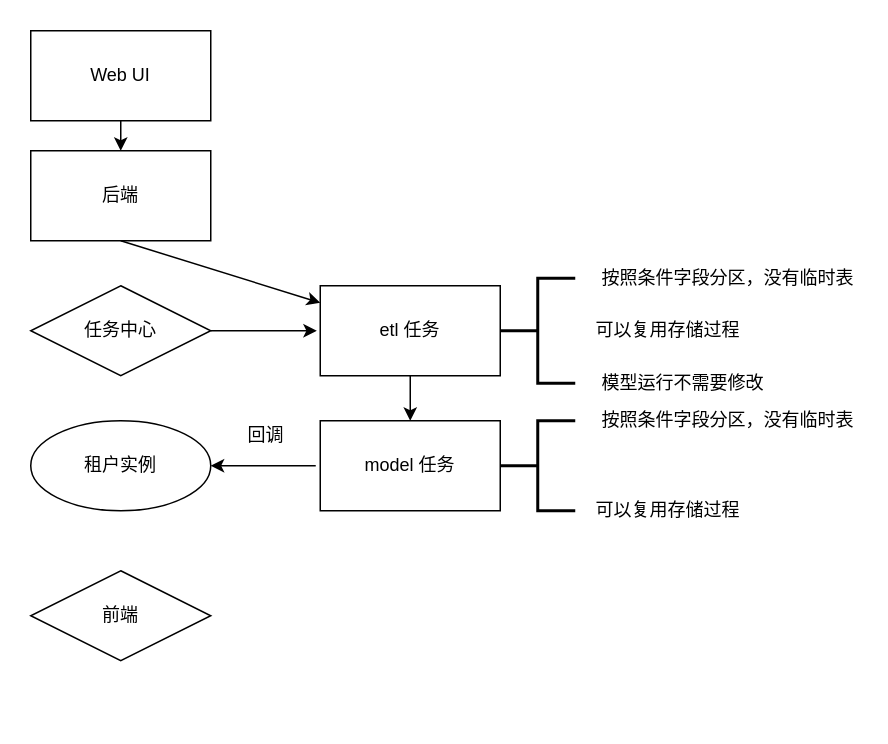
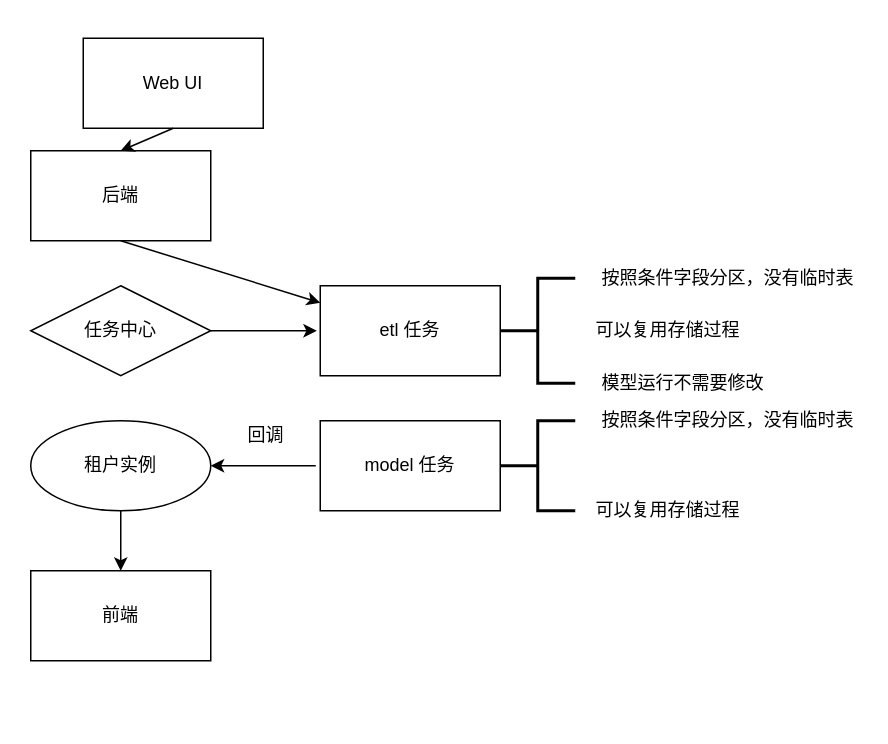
  <mxCell id="0" />
  <mxCell id="1" parent="0" />
- <mxCell id="2" value="Web UI" style="rounded=0;whiteSpace=wrap;html=1;" parent="1" vertex="1"><mxGeometry x="20" y="20" width="120" height="60" as="geometry" /></mxCell>
+ <mxCell id="2" value="Web UI" style="rounded=0;whiteSpace=wrap;html=1;" parent="1" vertex="1"><mxGeometry x="55" y="25" width="120" height="60" as="geometry" /></mxCell>
  <mxCell id="3" value="后端" style="rounded=0;whiteSpace=wrap;html=1;" parent="1" vertex="1"><mxGeometry x="20" y="100" width="120" height="60" as="geometry" /></mxCell>
  <mxCell id="4" value="任务中心" style="rhombus;whiteSpace=wrap;html=1;" parent="1" vertex="1"><mxGeometry x="20" y="190" width="120" height="60" as="geometry" /></mxCell>
  <mxCell id="5" value="etl 任务" style="rounded=0;whiteSpace=wrap;html=1;" parent="1" vertex="1"><mxGeometry x="213" y="190" width="120" height="60" as="geometry" /></mxCell>
  <mxCell id="6" value="model 任务" style="rounded=0;whiteSpace=wrap;html=1;" parent="1" vertex="1"><mxGeometry x="213" y="280" width="120" height="60" as="geometry" /></mxCell>
  <mxCell id="7" value="租户实例" style="ellipse;whiteSpace=wrap;html=1;" parent="1" vertex="1"><mxGeometry x="20" y="280" width="120" height="60" as="geometry" /></mxCell>
- <mxCell id="8" value="前端" style="rhombus;whiteSpace=wrap;html=1;" parent="1" vertex="1"><mxGeometry x="20" y="380" width="120" height="60" as="geometry" /></mxCell>
+ <mxCell id="8" value="前端" style="rounded=0;whiteSpace=wrap;html=1;" parent="1" vertex="1"><mxGeometry x="20" y="380" width="120" height="60" as="geometry" /></mxCell>
  <mxCell id="9" value="" style="strokeWidth=2;html=1;shape=mxgraph.flowchart.annotation_2;align=left;labelPosition=right;pointerEvents=1;" parent="1" vertex="1"><mxGeometry x="333" y="185" width="50" height="70" as="geometry" /></mxCell>
  <mxCell id="10" value="按照条件字段分区，没有临时表" style="text;html=1;strokeColor=none;fillColor=none;align=center;verticalAlign=middle;whiteSpace=wrap;rounded=0;" parent="1" vertex="1"><mxGeometry x="400" y="175" width="170" height="20" as="geometry" /></mxCell>
  <mxCell id="11" value="可以复用存储过程" style="text;html=1;strokeColor=none;fillColor=none;align=center;verticalAlign=middle;whiteSpace=wrap;rounded=0;" parent="1" vertex="1"><mxGeometry x="370" y="210" width="150" height="20" as="geometry" /></mxCell>
  <mxCell id="12" value="模型运行不需要修改" style="text;html=1;strokeColor=none;fillColor=none;align=center;verticalAlign=middle;whiteSpace=wrap;rounded=0;" parent="1" vertex="1"><mxGeometry x="380" y="245" width="150" height="20" as="geometry" /></mxCell>
  <mxCell id="13" value="" style="endArrow=classic;html=1;" parent="1" target="7" edge="1"><mxGeometry width="50" height="50" relative="1" as="geometry"><mxPoint x="210" y="310" as="sourcePoint" /><mxPoint x="260" y="430" as="targetPoint" /></mxGeometry></mxCell>
  <mxCell id="14" value="回调" style="text;html=1;strokeColor=none;fillColor=none;align=center;verticalAlign=middle;whiteSpace=wrap;rounded=0;" parent="1" vertex="1"><mxGeometry x="157" y="280" width="40" height="20" as="geometry" /></mxCell>
+ <mxCell id="15" value="" style="endArrow=classic;html=1;entryX=0.5;entryY=0;entryDx=0;entryDy=0;" parent="1" source="7" target="8" edge="1"><mxGeometry width="50" height="50" relative="1" as="geometry"><mxPoint x="20" y="510" as="sourcePoint" /><mxPoint x="70" y="460" as="targetPoint" /></mxGeometry></mxCell>
  <mxCell id="16" value="" style="endArrow=classic;html=1;exitX=0.5;exitY=1;exitDx=0;exitDy=0;" parent="1" source="2" edge="1"><mxGeometry width="50" height="50" relative="1" as="geometry"><mxPoint x="0" y="280" as="sourcePoint" /><mxPoint x="80" y="100" as="targetPoint" /></mxGeometry></mxCell>
  <mxCell id="17" value="" style="endArrow=classic;html=1;exitX=0.5;exitY=1;exitDx=0;exitDy=0;" parent="1" source="3" target="5" edge="1"><mxGeometry width="50" height="50" relative="1" as="geometry"><mxPoint x="-70" y="270" as="sourcePoint" /><mxPoint x="-20" y="220" as="targetPoint" /></mxGeometry></mxCell>
  <mxCell id="18" value="" style="endArrow=classic;html=1;" parent="1" source="4" edge="1"><mxGeometry width="50" height="50" relative="1" as="geometry"><mxPoint x="140" y="270" as="sourcePoint" /><mxPoint x="210.711" y="220" as="targetPoint" /></mxGeometry></mxCell>
- <mxCell id="19" value="" style="endArrow=classic;html=1;exitX=0.5;exitY=1;exitDx=0;exitDy=0;" parent="1" source="5" target="6" edge="1"><mxGeometry width="50" height="50" relative="1" as="geometry"><mxPoint x="360" y="110" as="sourcePoint" /><mxPoint x="410" y="60" as="targetPoint" /></mxGeometry></mxCell>
  <mxCell id="20" value="" style="text;fillColor=none;align=left;verticalAlign=middle;spacingTop=-1;spacingLeft=4;spacingRight=4;rotatable=0;labelPosition=right;points=[];portConstraint=eastwest;fontSize=12;" parent="1" vertex="1"><mxGeometry x="20" y="460" width="20" height="14" as="geometry" /></mxCell>
  <mxCell id="21" value="" style="strokeWidth=2;html=1;shape=mxgraph.flowchart.annotation_2;align=left;labelPosition=right;pointerEvents=1;" parent="1" vertex="1"><mxGeometry x="333" y="280" width="50" height="60" as="geometry" /></mxCell>
  <mxCell id="22" value="按照条件字段分区，没有临时表" style="text;html=1;strokeColor=none;fillColor=none;align=center;verticalAlign=middle;whiteSpace=wrap;rounded=0;" parent="1" vertex="1"><mxGeometry x="400" y="270" width="170" height="20" as="geometry" /></mxCell>
  <mxCell id="23" value="可以复用存储过程" style="text;html=1;strokeColor=none;fillColor=none;align=center;verticalAlign=middle;whiteSpace=wrap;rounded=0;" parent="1" vertex="1"><mxGeometry x="370" y="330" width="150" height="20" as="geometry" /></mxCell>
